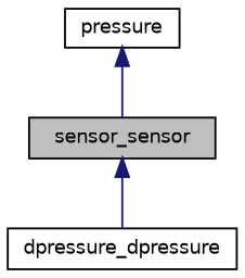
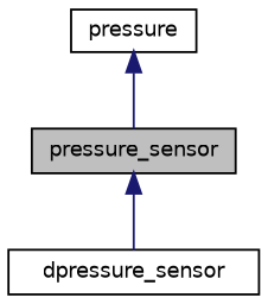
  digraph {
    node [color=black fillcolor=white fontname=Helvetica fontsize=10 shape=record style=filled]
    edge [color=midnightblue dir=back fontname=Helvetica fontsize=10 labelfontname=Helvetica labelfontsize=10 style=solid]
-   n1 [fillcolor=grey75 fontcolor=black height=0.2 label=sensor_sensor width=0.4]
-   n2 [height=0.2 label=dpressure_dpressure width=0.4]
+   n1 [fillcolor=grey75 fontcolor=black height=0.2 label=pressure_sensor width=0.4]
+   n2 [height=0.2 label=dpressure_sensor width=0.4]
    n3 [height=0.2 label=pressure width=0.4]
    n1 -> n2
    n3 -> n1
  }
